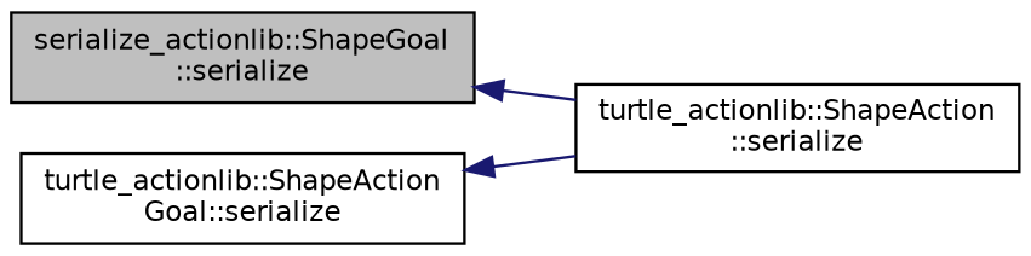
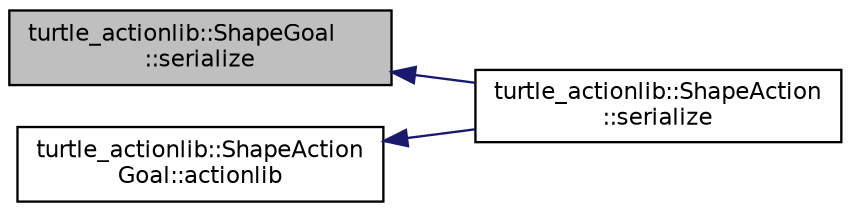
  digraph {
    rankdir=LR
    node [color=black fillcolor=white fontname=Helvetica fontsize=10 shape=record style=filled]
    edge [color=midnightblue dir=back fontname=Helvetica fontsize=10 labelfontname=Helvetica labelfontsize=10 style=solid]
-   n1 [fillcolor=grey75 fontcolor=black height=0.2 label="serialize_actionlib::ShapeGoal\l::serialize" width=0.4]
+   n1 [fillcolor=grey75 fontcolor=black height=0.2 label="turtle_actionlib::ShapeGoal\l::serialize" width=0.4]
    n2 [height=0.2 label="turtle_actionlib::ShapeAction\l::serialize" width=0.4]
-   n3 [height=0.2 label="turtle_actionlib::ShapeAction\lGoal::serialize" width=0.4]
+   n3 [height=0.2 label="turtle_actionlib::ShapeAction\lGoal::actionlib" width=0.4]
    n1 -> n2
    n3 -> n2
  }
